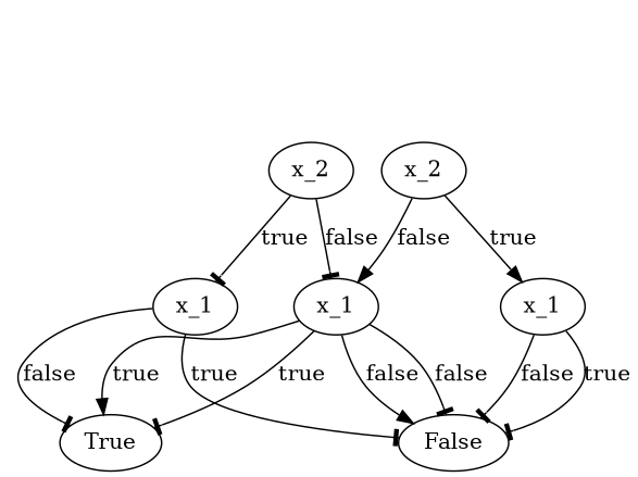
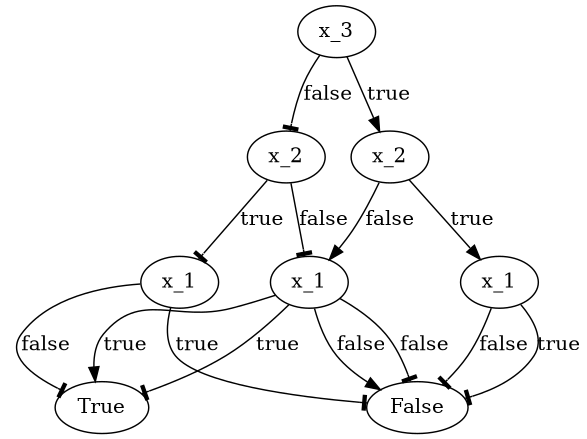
  digraph {
    edge [arrowhead=tee]
+   n1 [label=x_3]
    n2 [label=x_2]
    n3 [label=x_2]
    n4 [label=x_1]
    n5 [label=x_1]
    n6 [label=x_1]
    n7 [label=False]
    n8 [label=True]
+   n1 -> n2 [label=false]
+   n1 -> n3 [label=true arrowhead=normal]
    n2 -> n4 [label=false]
    n2 -> n5 [label=true]
    n3 -> n4 [label=false arrowhead=normal]
    n3 -> n6 [label=true arrowhead=normal]
    n4 -> n7 [label=false arrowhead=normal]
    n4 -> n7 [label=false]
    n4 -> n8 [label=true arrowhead=normal]
    n4 -> n8 [label=true]
    n5 -> n7 [label=true]
    n5 -> n8 [label=false]
    n6 -> n7 [label=false]
    n6 -> n7 [label=true]
  }
